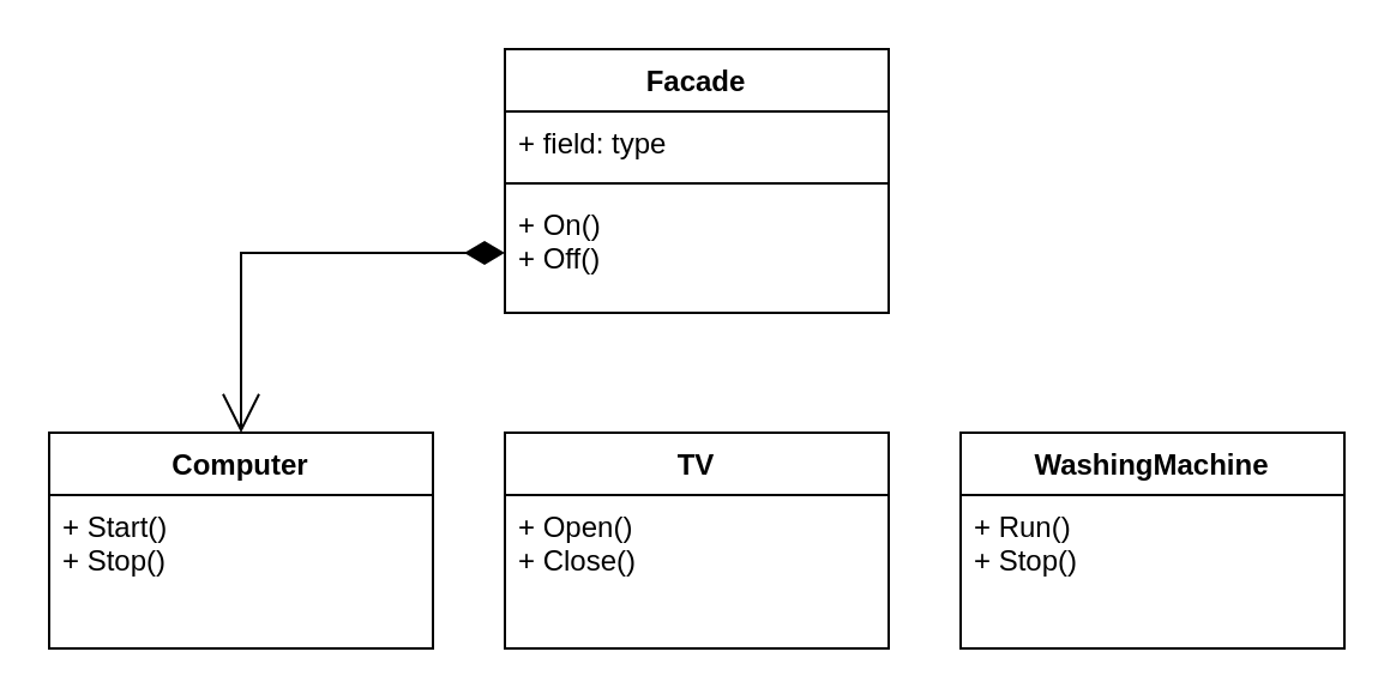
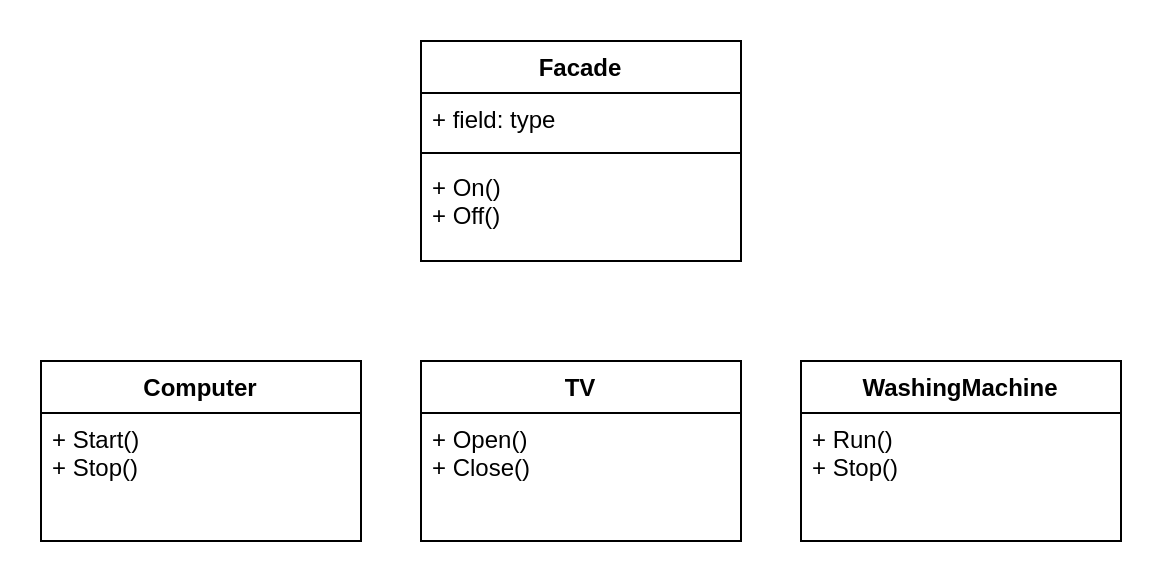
  <mxCell id="0" />
  <mxCell id="1" parent="0" />
  <mxCell id="2" value="Facade" style="swimlane;fontStyle=1;align=center;verticalAlign=top;childLayout=stackLayout;horizontal=1;startSize=26;horizontalStack=0;resizeParent=1;resizeParentMax=0;resizeLast=0;collapsible=1;marginBottom=0;whiteSpace=wrap;html=1;" vertex="1" parent="1"><mxGeometry x="210" y="20" width="160" height="110" as="geometry" /></mxCell>
  <mxCell id="3" value="+ field: type" style="text;strokeColor=none;fillColor=none;align=left;verticalAlign=top;spacingLeft=4;spacingRight=4;overflow=hidden;rotatable=0;points=[[0,0.5],[1,0.5]];portConstraint=eastwest;whiteSpace=wrap;html=1;" vertex="1" parent="2"><mxGeometry y="26" width="160" height="26" as="geometry" /></mxCell>
  <mxCell id="4" value="" style="line;strokeWidth=1;fillColor=none;align=left;verticalAlign=middle;spacingTop=-1;spacingLeft=3;spacingRight=3;rotatable=0;labelPosition=right;points=[];portConstraint=eastwest;strokeColor=inherit;" vertex="1" parent="2"><mxGeometry y="52" width="160" height="8" as="geometry" /></mxCell>
  <mxCell id="5" value="+ On()&lt;br&gt;+ Off()" style="text;strokeColor=none;fillColor=none;align=left;verticalAlign=top;spacingLeft=4;spacingRight=4;overflow=hidden;rotatable=0;points=[[0,0.5],[1,0.5]];portConstraint=eastwest;whiteSpace=wrap;html=1;" vertex="1" parent="2"><mxGeometry y="60" width="160" height="50" as="geometry" /></mxCell>
  <mxCell id="6" value="Computer" style="swimlane;fontStyle=1;align=center;verticalAlign=top;childLayout=stackLayout;horizontal=1;startSize=26;horizontalStack=0;resizeParent=1;resizeParentMax=0;resizeLast=0;collapsible=1;marginBottom=0;whiteSpace=wrap;html=1;" vertex="1" parent="1"><mxGeometry x="20" y="180" width="160" height="90" as="geometry" /></mxCell>
  <mxCell id="7" value="+ Start()&lt;br&gt;+ Stop()" style="text;strokeColor=none;fillColor=none;align=left;verticalAlign=top;spacingLeft=4;spacingRight=4;overflow=hidden;rotatable=0;points=[[0,0.5],[1,0.5]];portConstraint=eastwest;whiteSpace=wrap;html=1;" vertex="1" parent="6"><mxGeometry y="26" width="160" height="64" as="geometry" /></mxCell>
  <mxCell id="8" value="TV" style="swimlane;fontStyle=1;align=center;verticalAlign=top;childLayout=stackLayout;horizontal=1;startSize=26;horizontalStack=0;resizeParent=1;resizeParentMax=0;resizeLast=0;collapsible=1;marginBottom=0;whiteSpace=wrap;html=1;" vertex="1" parent="1"><mxGeometry x="210" y="180" width="160" height="90" as="geometry" /></mxCell>
  <mxCell id="9" value="+ Open()&lt;br&gt;+ Close()" style="text;strokeColor=none;fillColor=none;align=left;verticalAlign=top;spacingLeft=4;spacingRight=4;overflow=hidden;rotatable=0;points=[[0,0.5],[1,0.5]];portConstraint=eastwest;whiteSpace=wrap;html=1;" vertex="1" parent="8"><mxGeometry y="26" width="160" height="64" as="geometry" /></mxCell>
  <mxCell id="10" value="WashingMachine" style="swimlane;fontStyle=1;align=center;verticalAlign=top;childLayout=stackLayout;horizontal=1;startSize=26;horizontalStack=0;resizeParent=1;resizeParentMax=0;resizeLast=0;collapsible=1;marginBottom=0;whiteSpace=wrap;html=1;" vertex="1" parent="1"><mxGeometry x="400" y="180" width="160" height="90" as="geometry" /></mxCell>
  <mxCell id="11" value="+ Run()&lt;br&gt;+ Stop()" style="text;strokeColor=none;fillColor=none;align=left;verticalAlign=top;spacingLeft=4;spacingRight=4;overflow=hidden;rotatable=0;points=[[0,0.5],[1,0.5]];portConstraint=eastwest;whiteSpace=wrap;html=1;" vertex="1" parent="10"><mxGeometry y="26" width="160" height="64" as="geometry" /></mxCell>
- <mxCell id="12" style="edgeStyle=orthogonalEdgeStyle;rounded=0;orthogonalLoop=1;jettySize=auto;html=1;exitX=0;exitY=0.5;exitDx=0;exitDy=0;entryX=0.5;entryY=0;entryDx=0;entryDy=0;endArrow=open;endFill=0;startArrow=diamondThin;startFill=1;endSize=14;startSize=14;" edge="1" parent="1" source="5" target="6"><mxGeometry relative="1" as="geometry" /></mxCell>
